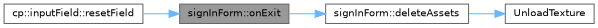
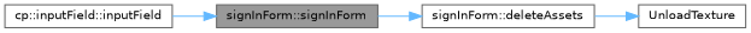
  digraph {
    rankdir=LR
    node [color=grey40 fillcolor=white fontname=Helvetica fontsize=10 shape=box style=filled]
    edge [color=steelblue1 fontname=Helvetica fontsize=10 labelfontname=Helvetica labelfontsize=10 style=solid]
-   n1 [color=gray40 fillcolor=grey60 fontcolor=black height=0.2 label="signInForm::onExit" width=0.4]
+   n1 [color=gray40 fillcolor=grey60 fontcolor=black height=0.2 label="signInForm::signInForm" width=0.4]
    n2 [height=0.2 label="signInForm::deleteAssets" width=0.4]
    n3 [height=0.2 label=UnloadTexture width=0.4]
-   n4 [height=0.2 label="cp::inputField::resetField" width=0.4]
+   n4 [height=0.2 label="cp::inputField::inputField" width=0.4]
    n1 -> n2
    n2 -> n3
    n4 -> n1
  }
